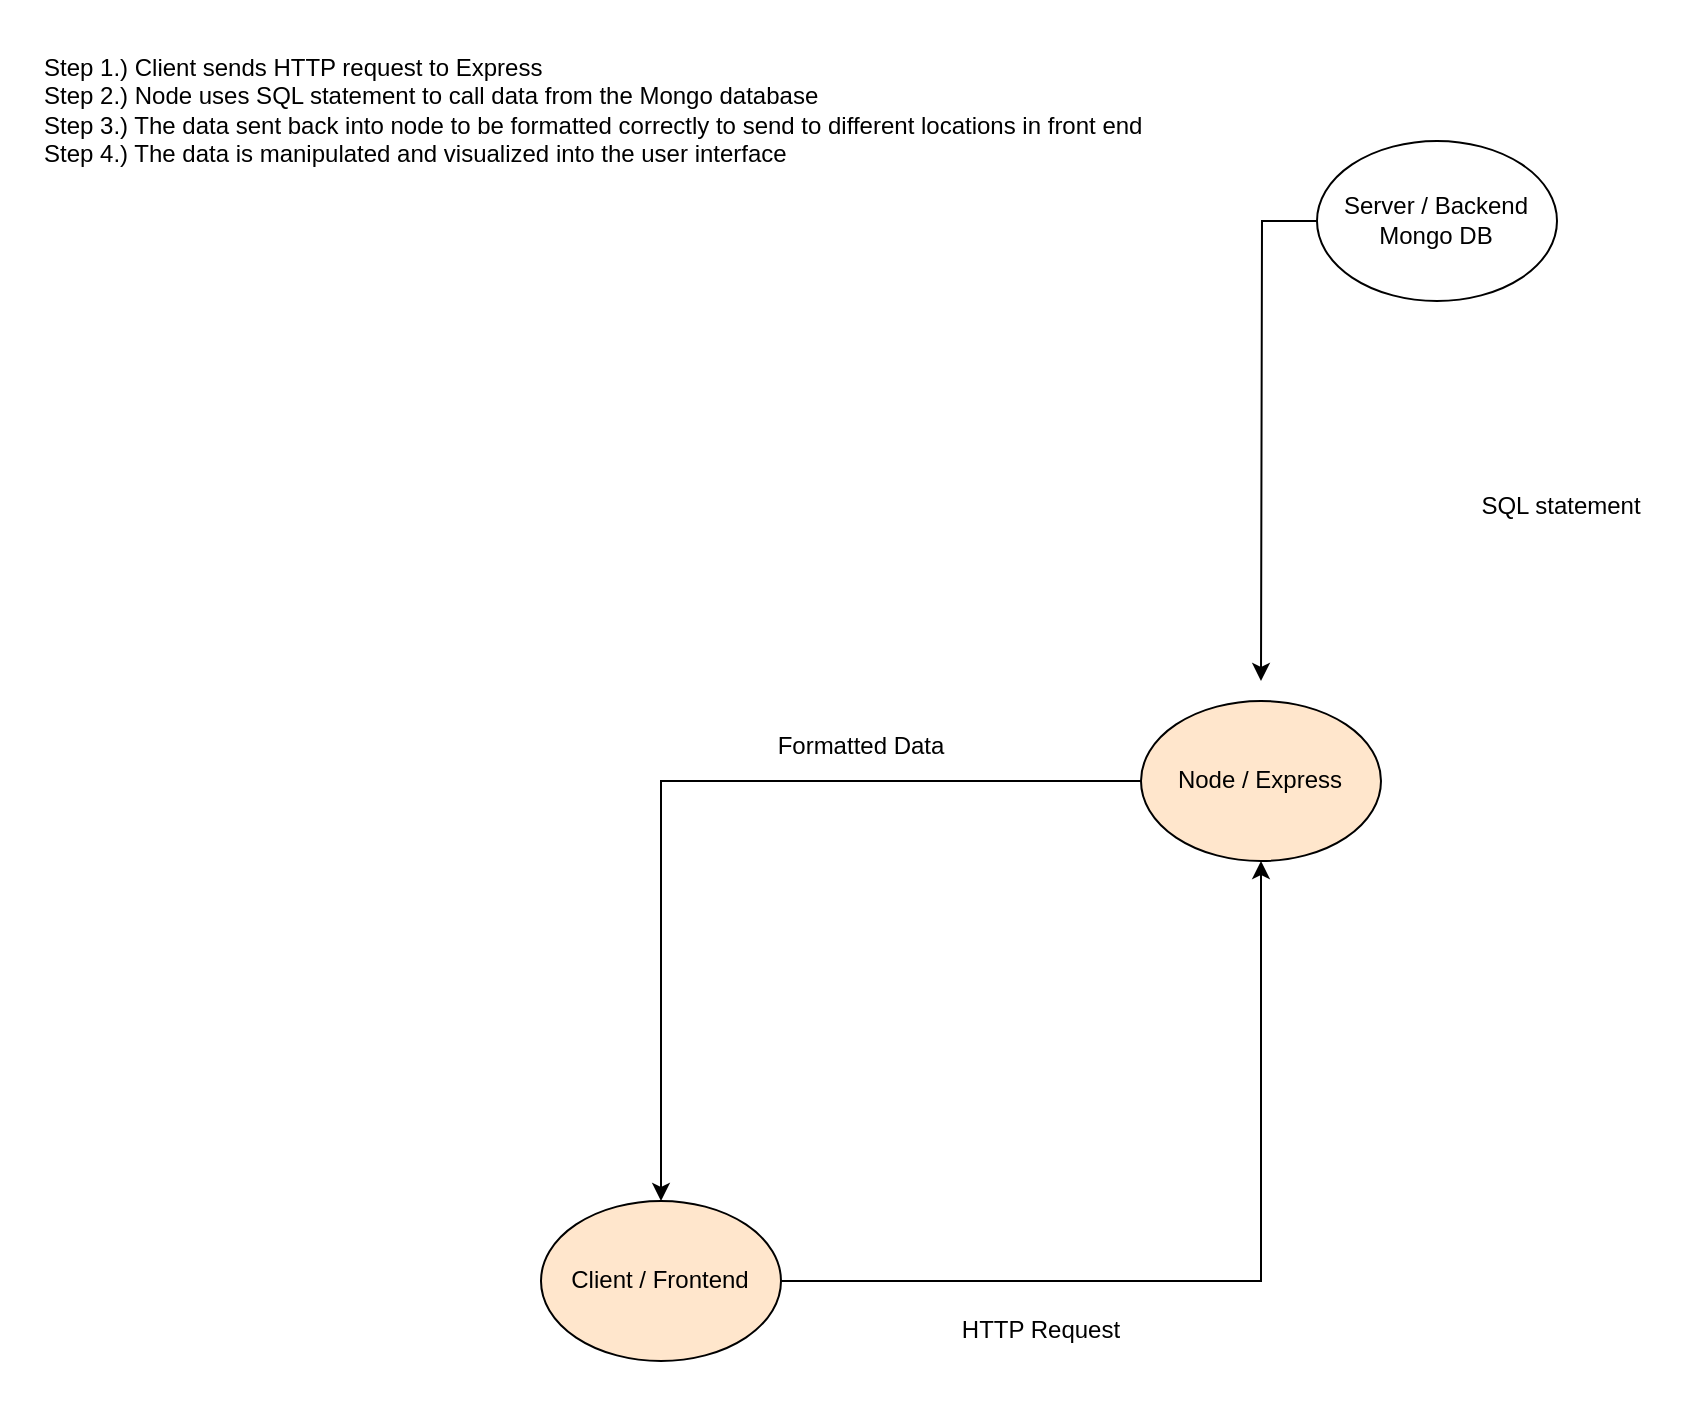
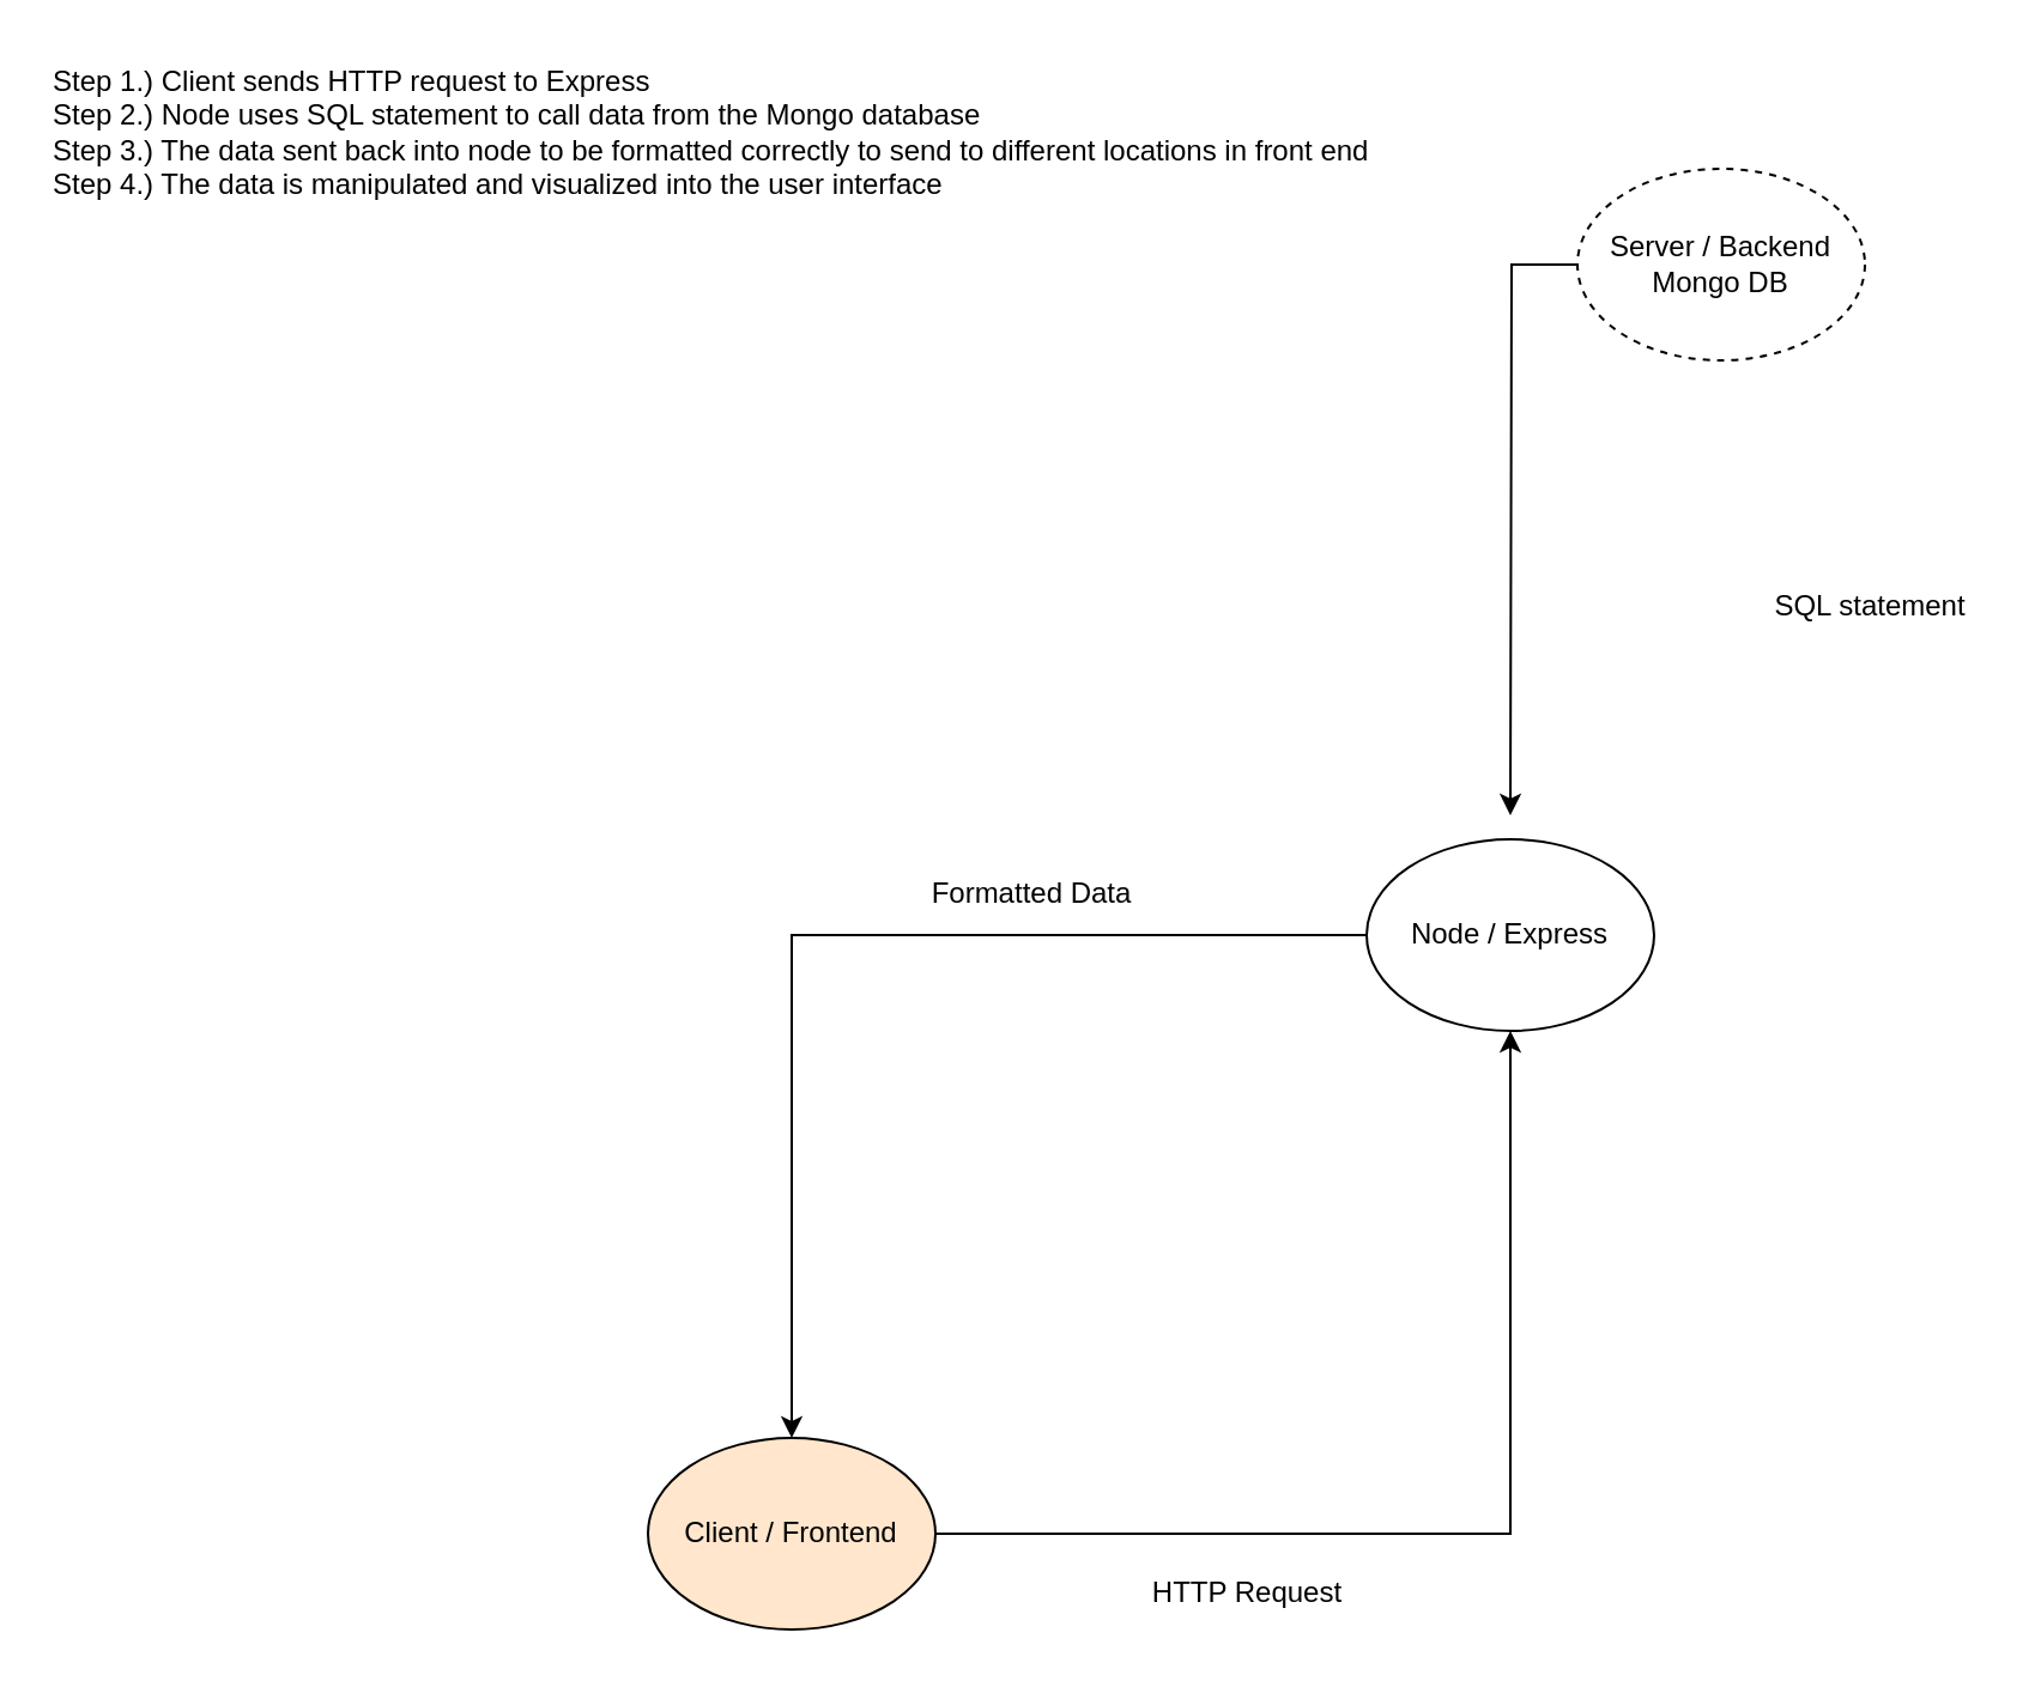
  <mxCell id="0" />
  <mxCell id="1" parent="0" />
  <mxCell id="2" style="edgeStyle=orthogonalEdgeStyle;rounded=0;orthogonalLoop=1;jettySize=auto;html=1;entryX=0.5;entryY=1;entryDx=0;entryDy=0;" edge="1" parent="1" source="3" target="7"><mxGeometry relative="1" as="geometry"><mxPoint x="718" y="400" as="targetPoint" /></mxGeometry></mxCell>
  <mxCell id="3" value="Client / Frontend" style="ellipse;whiteSpace=wrap;html=1;fillColor=#ffe6cc;" vertex="1" parent="1"><mxGeometry x="270" y="600" width="120" height="80" as="geometry" /></mxCell>
  <mxCell id="4" style="edgeStyle=orthogonalEdgeStyle;rounded=0;orthogonalLoop=1;jettySize=auto;html=1;" edge="1" parent="1" source="5"><mxGeometry relative="1" as="geometry"><mxPoint x="630" y="340" as="targetPoint" /></mxGeometry></mxCell>
- <mxCell id="5" value="Server / Backend&lt;br&gt;Mongo DB" style="ellipse;whiteSpace=wrap;html=1;" vertex="1" parent="1"><mxGeometry x="658" y="70" width="120" height="80" as="geometry" /></mxCell>
+ <mxCell id="5" value="Server / Backend&lt;br&gt;Mongo DB" style="ellipse;whiteSpace=wrap;html=1;dashed=1;" vertex="1" parent="1"><mxGeometry x="658" y="70" width="120" height="80" as="geometry" /></mxCell>
  <mxCell id="6" style="edgeStyle=orthogonalEdgeStyle;rounded=0;orthogonalLoop=1;jettySize=auto;html=1;exitX=0;exitY=0.5;exitDx=0;exitDy=0;entryX=0.5;entryY=0;entryDx=0;entryDy=0;" edge="1" parent="1" source="7" target="3"><mxGeometry relative="1" as="geometry" /></mxCell>
- <mxCell id="7" value="Node / Express" style="ellipse;whiteSpace=wrap;html=1;fillColor=#ffe6cc;" vertex="1" parent="1"><mxGeometry x="570" y="350" width="120" height="80" as="geometry" /></mxCell>
+ <mxCell id="7" value="Node / Express" style="ellipse;whiteSpace=wrap;html=1;" vertex="1" parent="1"><mxGeometry x="570" y="350" width="120" height="80" as="geometry" /></mxCell>
  <mxCell id="8" value="HTTP Request" style="text;html=1;align=center;verticalAlign=middle;resizable=0;points=[];autosize=1;strokeColor=none;fillColor=none;" vertex="1" parent="1"><mxGeometry x="470" y="650" width="100" height="30" as="geometry" /></mxCell>
  <mxCell id="9" value="SQL statement" style="text;html=1;align=center;verticalAlign=middle;resizable=0;points=[];autosize=1;strokeColor=none;fillColor=none;" vertex="1" parent="1"><mxGeometry x="730" y="238" width="100" height="30" as="geometry" /></mxCell>
  <mxCell id="10" value="Formatted Data" style="text;html=1;align=center;verticalAlign=middle;resizable=0;points=[];autosize=1;strokeColor=none;fillColor=none;" vertex="1" parent="1"><mxGeometry x="375" y="358" width="110" height="30" as="geometry" /></mxCell>
  <mxCell id="11" value="Step 1.) Client sends HTTP request to Express&lt;div&gt;Step 2.) Node uses SQL statement to call data from the Mongo database&lt;/div&gt;&lt;div&gt;Step 3.) The data sent back into node to be formatted correctly to send to different locations in front end&lt;/div&gt;&lt;div&gt;Step 4.) The data is manipulated and visualized into the user interface&amp;nbsp;&lt;/div&gt;" style="text;html=1;align=left;verticalAlign=middle;resizable=0;points=[];autosize=1;strokeColor=none;fillColor=none;" vertex="1" parent="1"><mxGeometry y="20" width="570" height="70" as="geometry" x="20" /></mxCell>
